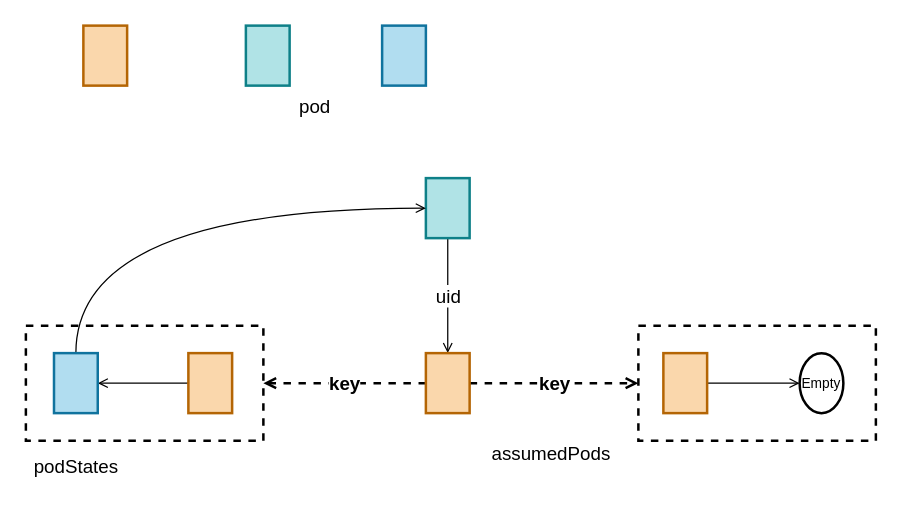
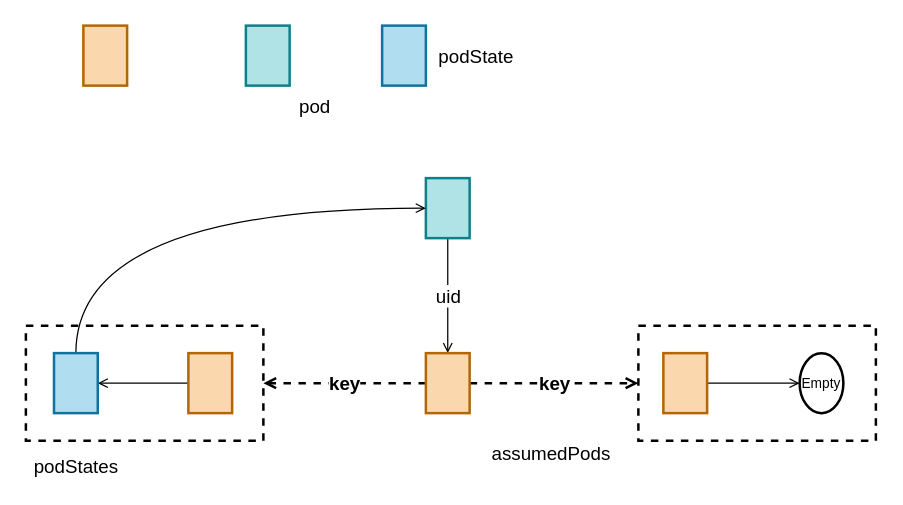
  <mxCell id="0" />
  <mxCell id="1" parent="0" />
  <mxCell id="2" value="" style="rounded=0;whiteSpace=wrap;html=1;strokeWidth=2;fontSize=15;fillColor=none;dashed=1;" vertex="1" parent="1"><mxGeometry x="510" y="260" width="190" height="92" as="geometry" /></mxCell>
  <mxCell id="3" value="" style="rounded=0;whiteSpace=wrap;html=1;strokeWidth=2;fontSize=15;fillColor=none;dashed=1;" vertex="1" parent="1"><mxGeometry x="20" y="260" width="190" height="92" as="geometry" /></mxCell>
  <mxCell id="4" value="uid" style="edgeStyle=orthogonalEdgeStyle;rounded=0;orthogonalLoop=1;jettySize=auto;html=1;exitX=0.5;exitY=1;exitDx=0;exitDy=0;endArrow=open;endFill=0;fontSize=15;entryX=0.5;entryY=0;entryDx=0;entryDy=0;" edge="1" parent="1" source="5" target="8"><mxGeometry relative="1" as="geometry"><mxPoint x="358" y="262" as="targetPoint" /></mxGeometry></mxCell>
  <mxCell id="5" value="" style="rounded=0;whiteSpace=wrap;html=1;strokeWidth=2;fillColor=#b0e3e6;strokeColor=#0e8088;" vertex="1" parent="1"><mxGeometry x="340" y="142" width="35" height="48" as="geometry" /></mxCell>
  <mxCell id="6" value="key" style="edgeStyle=orthogonalEdgeStyle;rounded=0;orthogonalLoop=1;jettySize=auto;html=1;exitX=1;exitY=0.5;exitDx=0;exitDy=0;entryX=0;entryY=0.5;entryDx=0;entryDy=0;fontSize=15;endArrow=open;endFill=0;strokeWidth=2;dashed=1;fontStyle=1" edge="1" parent="1" source="8" target="2"><mxGeometry relative="1" as="geometry" /></mxCell>
  <mxCell id="7" value="key" style="edgeStyle=orthogonalEdgeStyle;curved=1;rounded=0;orthogonalLoop=1;jettySize=auto;html=1;exitX=0;exitY=0.5;exitDx=0;exitDy=0;entryX=1;entryY=0.5;entryDx=0;entryDy=0;dashed=1;fontSize=15;endArrow=open;endFill=0;strokeWidth=2;fontStyle=1" edge="1" parent="1" source="8" target="3"><mxGeometry relative="1" as="geometry" /></mxCell>
  <mxCell id="8" value="" style="rounded=0;whiteSpace=wrap;html=1;strokeWidth=2;fontSize=15;fillColor=#fad7ac;strokeColor=#b46504;" vertex="1" parent="1"><mxGeometry x="340" y="282" width="35" height="48" as="geometry" /></mxCell>
  <mxCell id="9" style="edgeStyle=orthogonalEdgeStyle;curved=1;rounded=0;orthogonalLoop=1;jettySize=auto;html=1;exitX=0;exitY=0.5;exitDx=0;exitDy=0;fontSize=15;endArrow=open;endFill=0;strokeWidth=1;" edge="1" parent="1" source="10" target="20"><mxGeometry relative="1" as="geometry" /></mxCell>
  <mxCell id="10" value="" style="rounded=0;whiteSpace=wrap;html=1;strokeWidth=2;fontSize=15;fillColor=#fad7ac;strokeColor=#b46504;" vertex="1" parent="1"><mxGeometry x="150" y="282" width="35" height="48" as="geometry" /></mxCell>
  <mxCell id="11" value="podStates" style="text;html=1;align=center;verticalAlign=middle;resizable=0;points=[];autosize=1;strokeColor=none;fillColor=none;fontSize=15;" vertex="1" parent="1"><mxGeometry x="20" y="362" width="80" height="20" as="geometry" /></mxCell>
  <mxCell id="12" style="edgeStyle=orthogonalEdgeStyle;rounded=0;orthogonalLoop=1;jettySize=auto;html=1;exitX=1;exitY=0.5;exitDx=0;exitDy=0;entryX=0;entryY=0.5;entryDx=0;entryDy=0;fontSize=15;endArrow=open;endFill=0;" edge="1" parent="1" source="13" target="14"><mxGeometry relative="1" as="geometry" /></mxCell>
  <mxCell id="13" value="" style="rounded=0;whiteSpace=wrap;html=1;strokeWidth=2;fontSize=15;fillColor=#fad7ac;strokeColor=#b46504;" vertex="1" parent="1"><mxGeometry x="530" y="282" width="35" height="48" as="geometry" /></mxCell>
  <mxCell id="14" value="Empty" style="ellipse;whiteSpace=wrap;html=1;strokeWidth=2;fontSize=11;fillColor=none;" vertex="1" parent="1"><mxGeometry x="639" y="282" width="35" height="48" as="geometry" /></mxCell>
  <mxCell id="15" value="" style="rounded=0;whiteSpace=wrap;html=1;strokeWidth=2;fontSize=15;fillColor=#fad7ac;strokeColor=#b46504;" vertex="1" parent="1"><mxGeometry x="66" y="20" width="35" height="48" as="geometry" /></mxCell>
  <mxCell id="16" value="" style="rounded=0;whiteSpace=wrap;html=1;strokeWidth=2;fillColor=#b0e3e6;strokeColor=#0e8088;" vertex="1" parent="1"><mxGeometry x="196" y="20" width="35" height="48" as="geometry" /></mxCell>
  <mxCell id="17" value="pod" style="text;html=1;align=center;verticalAlign=middle;resizable=0;points=[];autosize=1;strokeColor=none;fillColor=none;fontSize=15;" vertex="1" parent="1"><mxGeometry x="231" y="74" width="40" height="20" as="geometry" /></mxCell>
  <mxCell id="18" value="assumedPods" style="text;html=1;align=center;verticalAlign=middle;resizable=0;points=[];autosize=1;strokeColor=none;fillColor=none;fontSize=15;" vertex="1" parent="1"><mxGeometry x="385" y="352" width="110" height="20" as="geometry" /></mxCell>
  <mxCell id="19" style="edgeStyle=orthogonalEdgeStyle;curved=1;rounded=0;orthogonalLoop=1;jettySize=auto;html=1;exitX=0.5;exitY=0;exitDx=0;exitDy=0;entryX=0;entryY=0.5;entryDx=0;entryDy=0;fontSize=15;endArrow=open;endFill=0;strokeWidth=1;" edge="1" parent="1" source="20" target="5"><mxGeometry relative="1" as="geometry" /></mxCell>
  <mxCell id="20" value="" style="rounded=0;whiteSpace=wrap;html=1;strokeWidth=2;fontSize=15;fillColor=#b1ddf0;strokeColor=#10739e;" vertex="1" parent="1"><mxGeometry x="42.5" y="282" width="35" height="48" as="geometry" /></mxCell>
  <mxCell id="21" value="" style="rounded=0;whiteSpace=wrap;html=1;strokeWidth=2;fontSize=15;fillColor=#b1ddf0;strokeColor=#10739e;" vertex="1" parent="1"><mxGeometry x="305" y="20" width="35" height="48" as="geometry" /></mxCell>
+ <mxCell id="22" value="podState" style="text;html=1;align=center;verticalAlign=middle;resizable=0;points=[];autosize=1;strokeColor=none;fillColor=none;fontSize=15;" vertex="1" parent="1"><mxGeometry x="340" y="34" width="80" height="20" as="geometry" /></mxCell>
